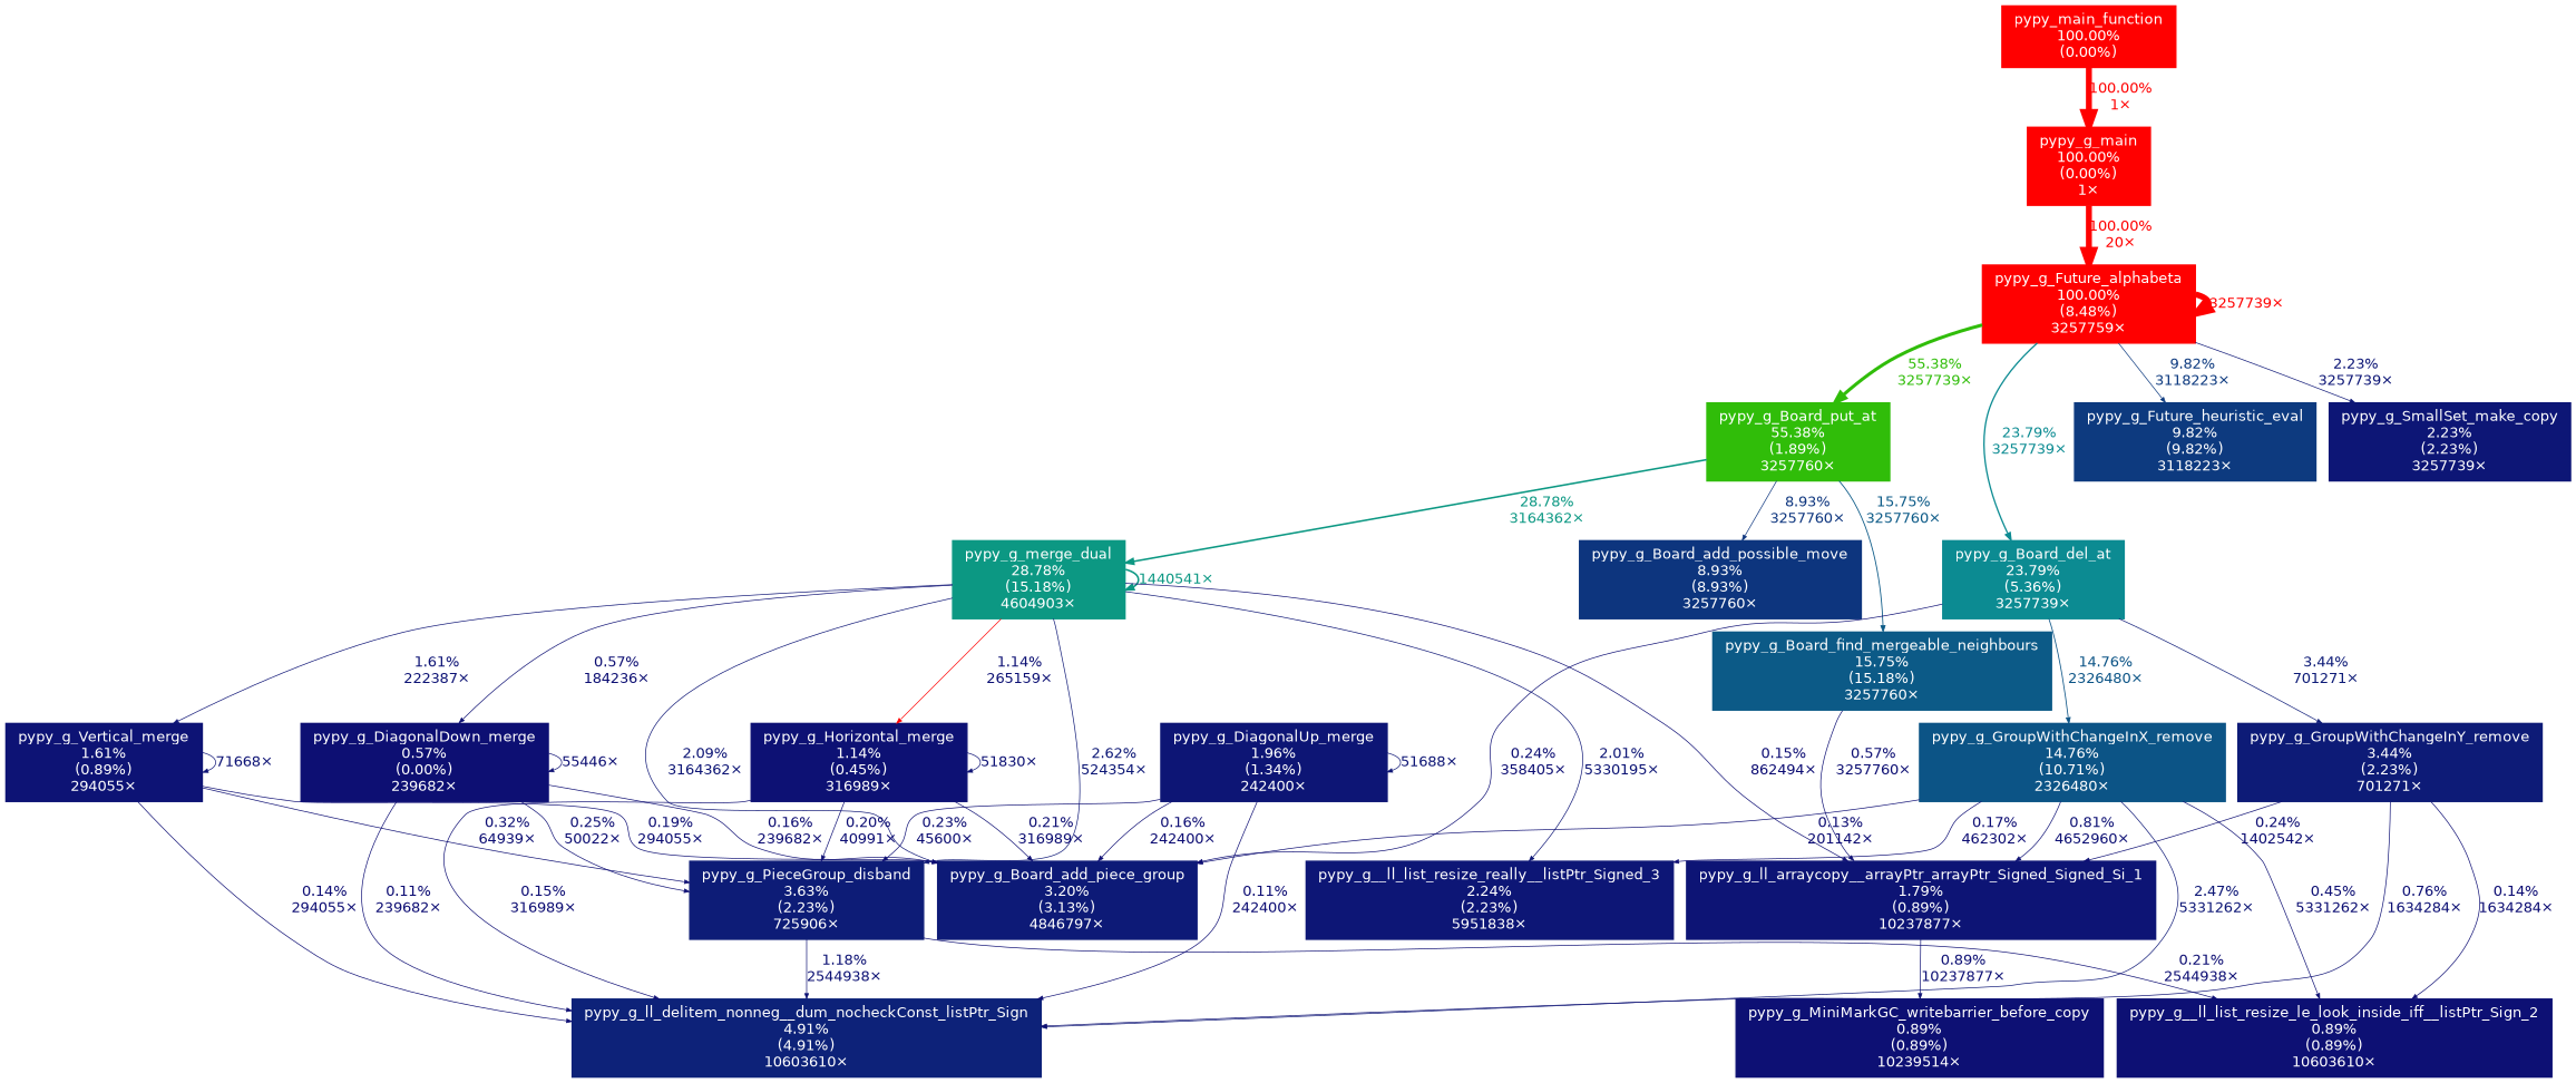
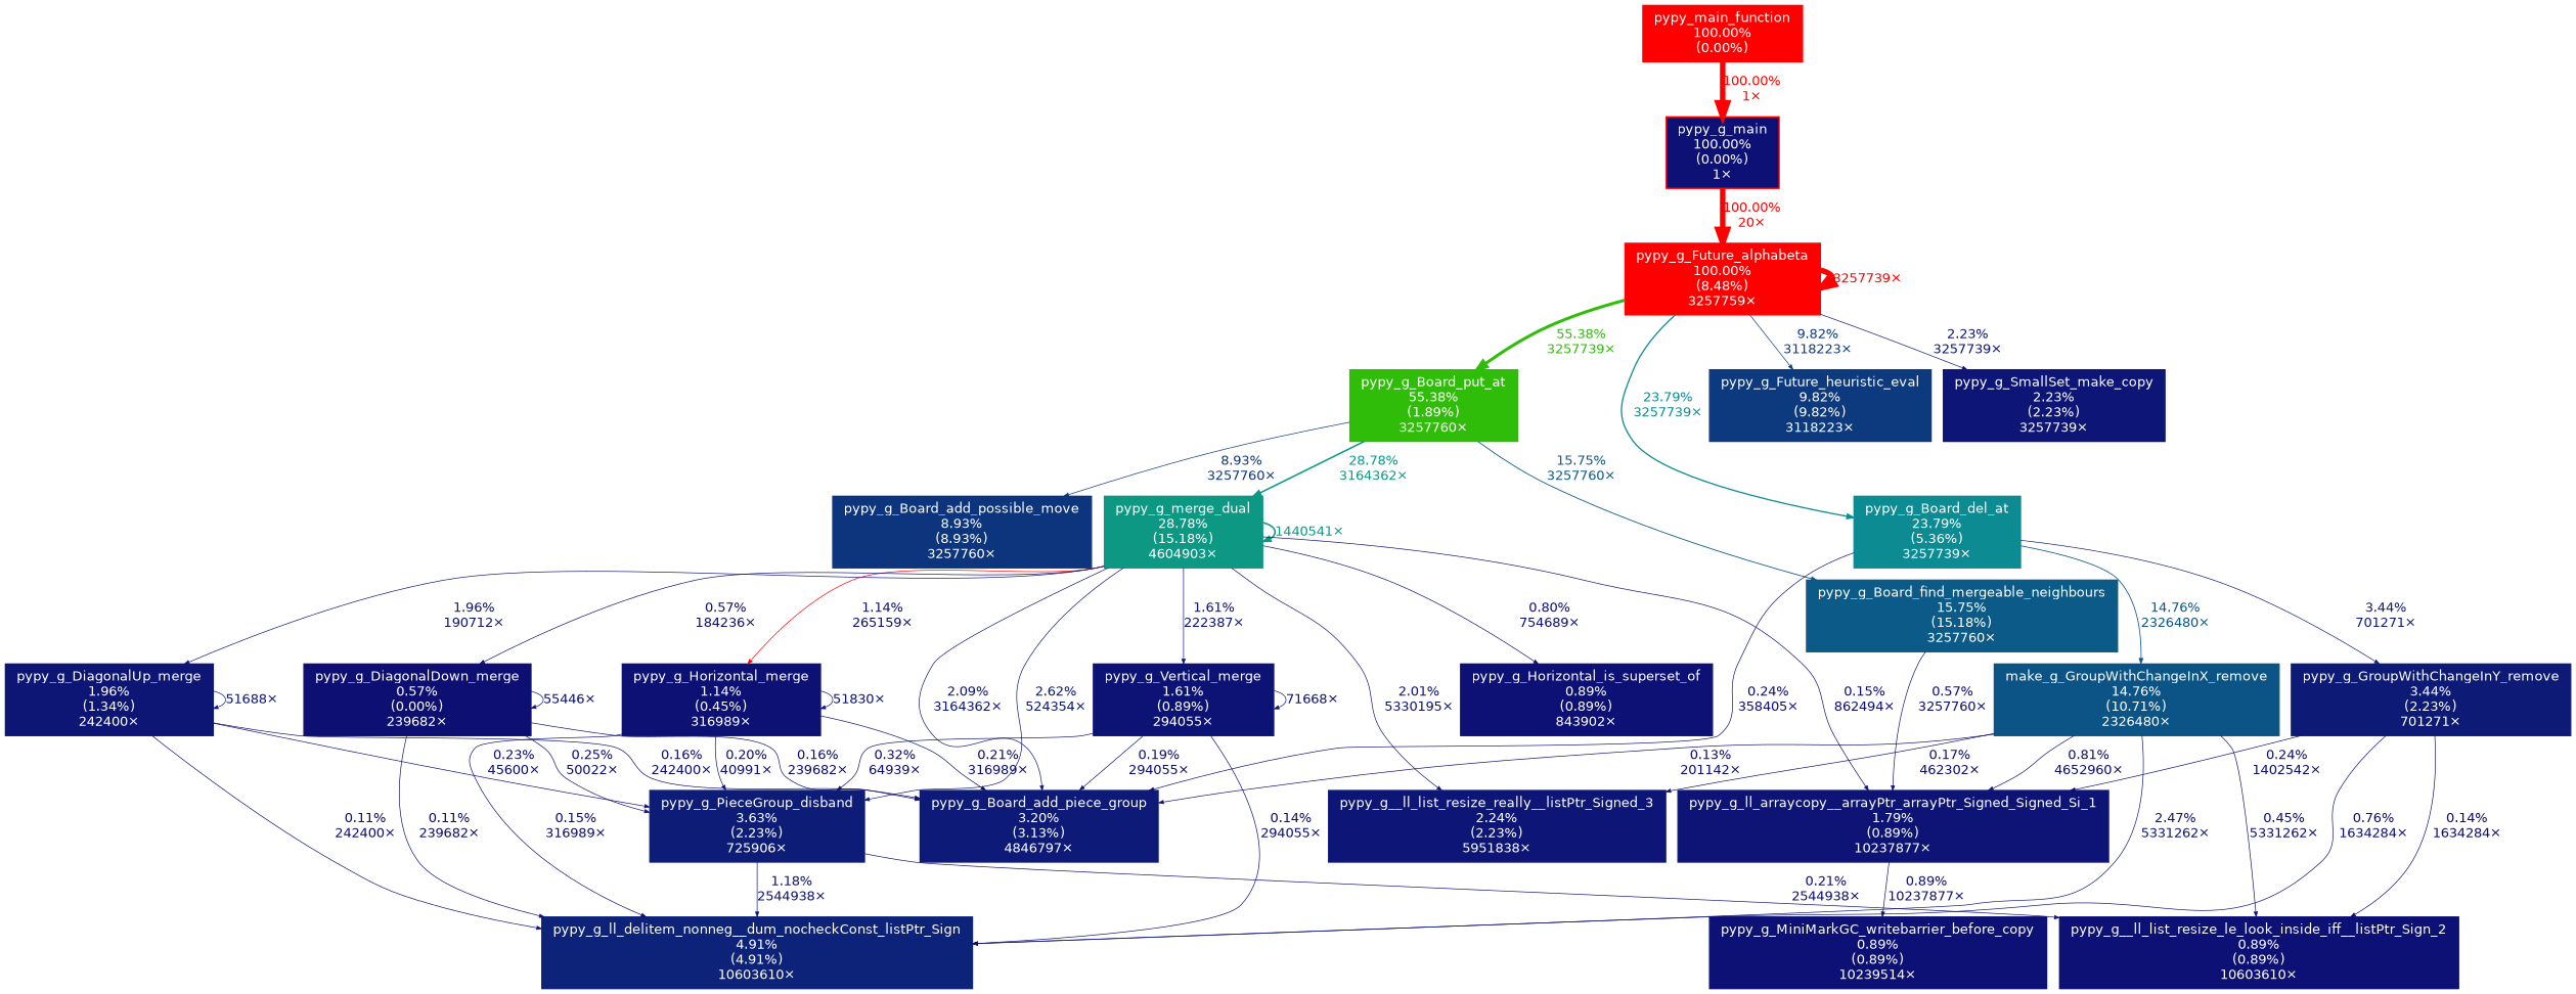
  digraph {
    fontname="DejaVu Sans"
    nodesep=0.125
    ranksep=0.25
    node [color="#ff0000" fontcolor="#ffffff" fontname="DejaVu Sans" fontsize=10.00 shape=box style=filled]
    edge [arrowsize=0.35 color="#0d0d73" fontcolor="#0d0d73" fontname="DejaVu Sans" fontsize=10.00 labeldistance=0.50 penwidth=0.50]
    n1 [height=0 label="pypy_main_function\n100.00%\n(0.00%)" width=0]
-   n2 [height=0 label="pypy_g_main\n100.00%\n(0.00%)\n1×" width=0]
+   n2 [height=0 label="pypy_g_main\n100.00%\n(0.00%)\n1×" width=0 fillcolor="#0d1074"]
    n3 [height=0 label="pypy_g_Future_alphabeta\n100.00%\n(8.48%)\n3257759×" width=0]
    n4 [color="#30bd09" height=0 label="pypy_g_Board_put_at\n55.38%\n(1.89%)\n3257760×" width=0]
    n5 [color="#0c8b92" height=0 label="pypy_g_Board_del_at\n23.79%\n(5.36%)\n3257739×" width=0]
    n6 [color="#0d3a7f" height=0 label="pypy_g_Future_heuristic_eval\n9.82%\n(9.82%)\n3118223×" width=0]
    n7 [color="#0d1676" height=0 label="pypy_g_SmallSet_make_copy\n2.23%\n(2.23%)\n3257739×" width=0]
    n8 [color="#0c9883" height=0 label="pypy_g_merge_dual\n28.78%\n(15.18%)\n4604903×" width=0]
    n9 [color="#0c5a87" height=0 label="pypy_g_Board_find_mergeable_neighbours\n15.75%\n(15.18%)\n3257760×" width=0]
    n10 [color="#0d357e" height=0 label="pypy_g_Board_add_possible_move\n8.93%\n(8.93%)\n3257760×" width=0]
    n11 [color="#0d1a77" height=0 label="pypy_g_Board_add_piece_group\n3.20%\n(3.13%)\n4846797×" width=0]
-   n12 [color="#0c5486" height=0 label="pypy_g_GroupWithChangeInX_remove\n14.76%\n(10.71%)\n2326480×" width=0]
+   n12 [color="#0c5486" height=0 label="make_g_GroupWithChangeInX_remove\n14.76%\n(10.71%)\n2326480×" width=0]
    n13 [color="#0d1b77" height=0 label="pypy_g_GroupWithChangeInY_remove\n3.44%\n(2.23%)\n701271×" width=0]
    n14 [color="#0d1c77" height=0 label="pypy_g_PieceGroup_disband\n3.63%\n(2.23%)\n725906×" width=0]
    n15 [color="#0d1676" height=0 label="pypy_g__ll_list_resize_really__listPtr_Signed_3\n2.24%\n(2.23%)\n5951838×" width=0]
    n16 [color="#0d1575" height=0 label="pypy_g_DiagonalUp_merge\n1.96%\n(1.34%)\n242400×" width=0]
    n17 [color="#0d1475" height=0 label="pypy_g_ll_arraycopy__arrayPtr_arrayPtr_Signed_Signed_Si_1\n1.79%\n(0.89%)\n10237877×" width=0]
    n18 [color="#0d1375" height=0 label="pypy_g_Vertical_merge\n1.61%\n(0.89%)\n294055×" width=0]
    n19 [color="#0d1174" height=0 label="pypy_g_Horizontal_merge\n1.14%\n(0.45%)\n316989×" width=0]
+   n20 [color="#0d1074" height=0 label="pypy_g_Horizontal_is_superset_of\n0.89%\n(0.89%)\n843902×" width=0]
    n21 [color="#0d0f73" height=0 label="pypy_g_DiagonalDown_merge\n0.57%\n(0.00%)\n239682×" width=0]
    n22 [color="#0d2279" height=0 label="pypy_g_ll_delitem_nonneg__dum_nocheckConst_listPtr_Sign\n4.91%\n(4.91%)\n10603610×" width=0]
    n23 [color="#0d1074" height=0 label="pypy_g__ll_list_resize_le_look_inside_iff__listPtr_Sign_2\n0.89%\n(0.89%)\n10603610×" width=0]
    n24 [color="#0d1074" height=0 label="pypy_g_MiniMarkGC_writebarrier_before_copy\n0.89%\n(0.89%)\n10239514×" width=0]
    n1 -> n2 [arrowsize=1.00 color="#ff0000" fontcolor="#ff0000" label="100.00%\n1×" labeldistance=4.00 penwidth=4.00]
    n2 -> n3 [arrowsize=1.00 color="#ff0000" fontcolor="#ff0000" label="100.00%\n20×" labeldistance=4.00 penwidth=4.00]
    n3 -> n3 [arrowsize=1.00 color="#ff0000" fontcolor="#ff0000" label="3257739×" labeldistance=4.00 penwidth=4.00]
    n3 -> n4 [arrowsize=0.74 color="#30bd09" fontcolor="#30bd09" label="55.38%\n3257739×" labeldistance=2.22 penwidth=2.22]
    n3 -> n5 [arrowsize=0.49 color="#0c8b92" fontcolor="#0c8b92" label="23.79%\n3257739×" labeldistance=0.95 penwidth=0.95]
    n3 -> n6 [color="#0d3a7f" fontcolor="#0d3a7f" label="9.82%\n3118223×"]
    n3 -> n7 [color="#0d1676" fontcolor="#0d1676" label="2.23%\n3257739×"]
    n4 -> n8 [arrowsize=0.54 color="#0c9883" fontcolor="#0c9883" label="28.78%\n3164362×" labeldistance=1.15 penwidth=1.15]
    n4 -> n9 [arrowsize=0.40 color="#0c5a87" fontcolor="#0c5a87" label="15.75%\n3257760×" labeldistance=0.63 penwidth=0.63]
    n4 -> n10 [color="#0d357e" fontcolor="#0d357e" label="8.93%\n3257760×"]
    n5 -> n11 [color="#0d0e73" fontcolor="#0d0e73" label="0.24%\n358405×"]
    n5 -> n12 [arrowsize=0.38 color="#0c5486" fontcolor="#0c5486" label="14.76%\n2326480×" labeldistance=0.59 penwidth=0.59]
    n5 -> n13 [color="#0d1b77" fontcolor="#0d1b77" label="3.44%\n701271×"]
    n8 -> n8 [arrowsize=0.54 color="#0c9883" fontcolor="#0c9883" label="1440541×" labeldistance=1.15 penwidth=1.15]
    n8 -> n11 [color="#0d1575" fontcolor="#0d1575" label="2.09%\n3164362×"]
    n8 -> n14 [color="#0d1876" fontcolor="#0d1876" label="2.62%\n524354×"]
    n8 -> n15 [color="#0d1575" fontcolor="#0d1575" label="2.01%\n5330195×"]
+   n8 -> n16 [color="#0d1575" fontcolor="#0d1575" label="1.96%\n190712×"]
    n8 -> n17 [label="0.15%\n862494×"]
    n8 -> n18 [color="#0d1375" fontcolor="#0d1375" label="1.61%\n222387×"]
    n8 -> n19 [color="#ff0000" fontcolor="#0d1174" label="1.14%\n265159×"]
+   n8 -> n20 [color="#0d1074" fontcolor="#0d1074" label="0.80%\n754689×"]
    n8 -> n21 [color="#0d0f73" fontcolor="#0d0f73" label="0.57%\n184236×"]
    n9 -> n17 [color="#0d0f73" fontcolor="#0d0f73" label="0.57%\n3257760×"]
    n12 -> n11 [label="0.13%\n201142×"]
    n12 -> n15 [label="0.17%\n462302×"]
    n12 -> n17 [color="#0d1074" fontcolor="#0d1074" label="0.81%\n4652960×"]
    n12 -> n22 [color="#0d1776" fontcolor="#0d1776" label="2.47%\n5331262×"]
    n12 -> n23 [color="#0d0f73" fontcolor="#0d0f73" label="0.45%\n5331262×"]
    n13 -> n17 [color="#0d0e73" fontcolor="#0d0e73" label="0.24%\n1402542×"]
    n13 -> n22 [color="#0d1074" fontcolor="#0d1074" label="0.76%\n1634284×"]
    n13 -> n23 [label="0.14%\n1634284×"]
    n14 -> n22 [color="#0d1274" fontcolor="#0d1274" label="1.18%\n2544938×"]
    n14 -> n23 [color="#0d0e73" fontcolor="#0d0e73" label="0.21%\n2544938×"]
    n16 -> n11 [label="0.16%\n242400×"]
    n16 -> n14 [color="#0d0e73" fontcolor="#0d0e73" label="0.23%\n45600×"]
    n16 -> n16 [color="#0d1575" fontcolor="#0d1575" label="51688×"]
    n16 -> n22 [label="0.11%\n242400×"]
    n17 -> n24 [color="#0d1074" fontcolor="#0d1074" label="0.89%\n10237877×"]
    n18 -> n11 [color="#0d0e73" fontcolor="#0d0e73" label="0.19%\n294055×"]
    n18 -> n14 [color="#0d0e73" fontcolor="#0d0e73" label="0.32%\n64939×"]
    n18 -> n18 [color="#0d1375" fontcolor="#0d1375" label="71668×"]
    n18 -> n22 [label="0.14%\n294055×"]
    n19 -> n11 [color="#0d0e73" fontcolor="#0d0e73" label="0.21%\n316989×"]
    n19 -> n14 [color="#0d0e73" fontcolor="#0d0e73" label="0.20%\n40991×"]
    n19 -> n19 [color="#0d1174" fontcolor="#0d1174" label="51830×"]
    n19 -> n22 [label="0.15%\n316989×"]
    n21 -> n11 [label="0.16%\n239682×"]
    n21 -> n14 [color="#0d0e73" fontcolor="#0d0e73" label="0.25%\n50022×"]
    n21 -> n21 [color="#0d0f73" fontcolor="#0d0f73" label="55446×"]
    n21 -> n22 [label="0.11%\n239682×"]
  }
